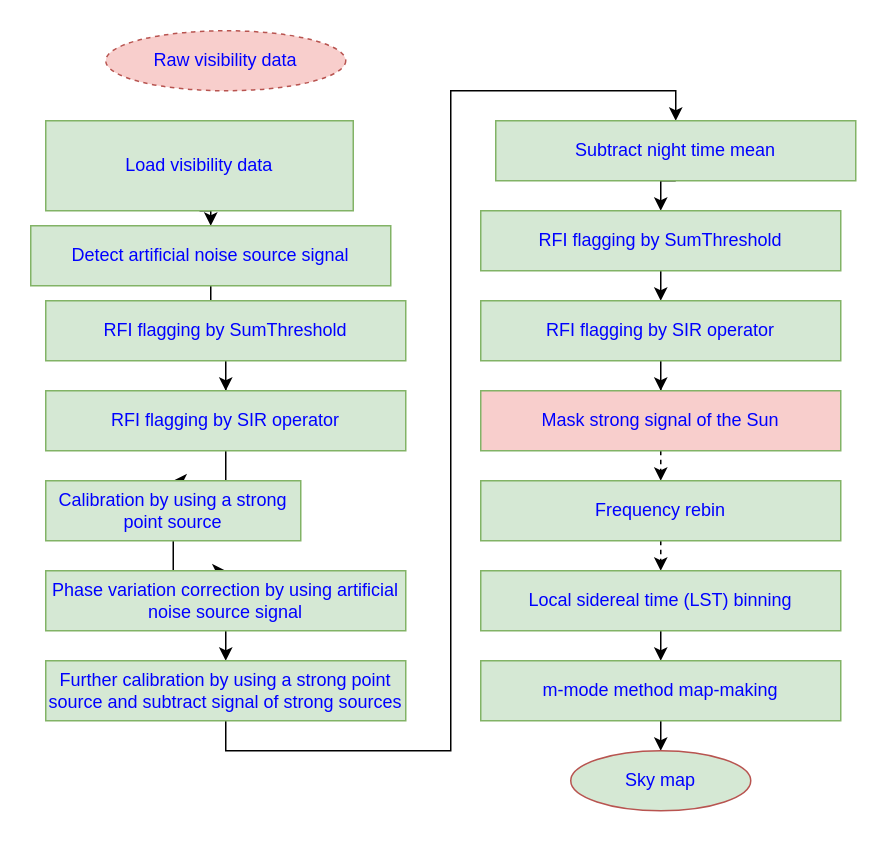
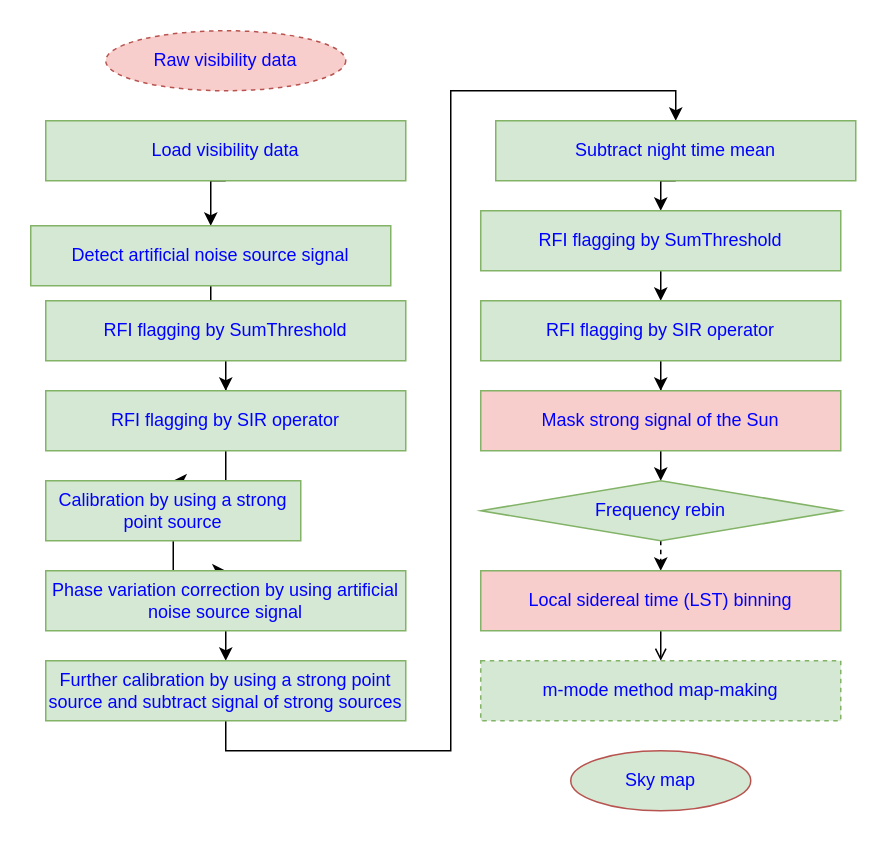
  <mxCell id="0" />
  <mxCell id="1" parent="0" />
  <mxCell id="2" value="Raw visibility data" style="ellipse;whiteSpace=wrap;html=1;fillColor=#f8cecc;strokeColor=#b85450;fontColor=#0000FF;dashed=1;" parent="1" vertex="1"><mxGeometry x="70" y="20" width="160" height="40" as="geometry" /></mxCell>
  <mxCell id="3" style="edgeStyle=orthogonalEdgeStyle;rounded=0;orthogonalLoop=1;jettySize=auto;html=1;exitX=0.5;exitY=1;exitDx=0;exitDy=0;entryX=0.5;entryY=0;entryDx=0;entryDy=0;" parent="1" source="4" target="6" edge="1"><mxGeometry relative="1" as="geometry" /></mxCell>
- <mxCell id="4" value="Load visibility data" style="rounded=0;whiteSpace=wrap;html=1;fillColor=#d5e8d4;strokeColor=#82b366;fontColor=#0000FF;" parent="1" vertex="1"><mxGeometry x="30" y="80" width="205" height="60" as="geometry" /></mxCell>
+ <mxCell id="4" value="Load visibility data" style="rounded=0;whiteSpace=wrap;html=1;fillColor=#d5e8d4;strokeColor=#82b366;fontColor=#0000FF;" parent="1" vertex="1"><mxGeometry x="30" y="80" width="240" height="40" as="geometry" /></mxCell>
  <mxCell id="5" style="edgeStyle=orthogonalEdgeStyle;rounded=0;orthogonalLoop=1;jettySize=auto;html=1;exitX=0.5;exitY=1;exitDx=0;exitDy=0;" parent="1" source="6" target="8" edge="1"><mxGeometry relative="1" as="geometry" /></mxCell>
  <mxCell id="6" value="Detect artificial noise source signal" style="rounded=0;whiteSpace=wrap;html=1;fillColor=#d5e8d4;strokeColor=#82b366;fontColor=#0000FF;" parent="1" vertex="1"><mxGeometry x="20" y="150" width="240" height="40" as="geometry" /></mxCell>
  <mxCell id="7" style="edgeStyle=orthogonalEdgeStyle;rounded=0;orthogonalLoop=1;jettySize=auto;html=1;exitX=0.5;exitY=1;exitDx=0;exitDy=0;" parent="1" source="8" target="10" edge="1"><mxGeometry relative="1" as="geometry" /></mxCell>
  <mxCell id="8" value="RFI flagging by SumThreshold" style="rounded=0;whiteSpace=wrap;html=1;fillColor=#d5e8d4;strokeColor=#82b366;fontColor=#0000FF;" parent="1" vertex="1"><mxGeometry x="30" y="200" width="240" height="40" as="geometry" /></mxCell>
  <mxCell id="9" style="edgeStyle=orthogonalEdgeStyle;rounded=0;orthogonalLoop=1;jettySize=auto;html=1;exitX=0.5;exitY=1;exitDx=0;exitDy=0;" parent="1" source="10" target="12" edge="1"><mxGeometry relative="1" as="geometry" /></mxCell>
  <mxCell id="10" value="RFI flagging by SIR operator" style="rounded=0;whiteSpace=wrap;html=1;fillColor=#d5e8d4;strokeColor=#82b366;fontColor=#0000FF;" parent="1" vertex="1"><mxGeometry x="30" y="260" width="240" height="40" as="geometry" /></mxCell>
  <mxCell id="11" style="edgeStyle=orthogonalEdgeStyle;rounded=0;orthogonalLoop=1;jettySize=auto;html=1;exitX=0.5;exitY=1;exitDx=0;exitDy=0;entryX=0.5;entryY=0;entryDx=0;entryDy=0;" parent="1" source="12" target="14" edge="1"><mxGeometry relative="1" as="geometry" /></mxCell>
  <mxCell id="12" value="Calibration by using a strong point source" style="rounded=0;whiteSpace=wrap;html=1;fillColor=#d5e8d4;strokeColor=#82b366;fontColor=#0000FF;" parent="1" vertex="1"><mxGeometry x="30" y="320" width="170" height="40" as="geometry" /></mxCell>
  <mxCell id="13" style="edgeStyle=orthogonalEdgeStyle;rounded=0;orthogonalLoop=1;jettySize=auto;html=1;exitX=0.5;exitY=1;exitDx=0;exitDy=0;entryX=0.5;entryY=0;entryDx=0;entryDy=0;" parent="1" source="14" target="16" edge="1"><mxGeometry relative="1" as="geometry" /></mxCell>
  <mxCell id="14" value="Phase variation correction by using artificial noise source signal" style="rounded=0;whiteSpace=wrap;html=1;fillColor=#d5e8d4;strokeColor=#82b366;fontColor=#0000FF;" parent="1" vertex="1"><mxGeometry x="30" y="380" width="240" height="40" as="geometry" /></mxCell>
  <mxCell id="15" style="edgeStyle=orthogonalEdgeStyle;rounded=0;orthogonalLoop=1;jettySize=auto;html=1;exitX=0.5;exitY=1;exitDx=0;exitDy=0;entryX=0.5;entryY=0;entryDx=0;entryDy=0;" parent="1" source="16" target="19" edge="1"><mxGeometry relative="1" as="geometry" /></mxCell>
  <mxCell id="16" value="Further calibration by using a strong point source and subtract signal of strong sources" style="rounded=0;whiteSpace=wrap;html=1;fillColor=#d5e8d4;strokeColor=#82b366;fontColor=#0000FF;" parent="1" vertex="1"><mxGeometry x="30" y="440" width="240" height="40" as="geometry" /></mxCell>
  <mxCell id="17" style="edgeStyle=orthogonalEdgeStyle;rounded=0;orthogonalLoop=1;jettySize=auto;html=1;exitX=0.5;exitY=1;exitDx=0;exitDy=0;" parent="1" source="16" target="16" edge="1"><mxGeometry relative="1" as="geometry" /></mxCell>
  <mxCell id="18" style="edgeStyle=orthogonalEdgeStyle;rounded=0;orthogonalLoop=1;jettySize=auto;html=1;exitX=0.5;exitY=1;exitDx=0;exitDy=0;entryX=0.5;entryY=0;entryDx=0;entryDy=0;" parent="1" source="19" target="21" edge="1"><mxGeometry relative="1" as="geometry" /></mxCell>
  <mxCell id="19" value="Subtract night time mean" style="rounded=0;whiteSpace=wrap;html=1;fillColor=#d5e8d4;strokeColor=#82b366;fontColor=#0000FF;" parent="1" vertex="1"><mxGeometry x="330" y="80" width="240" height="40" as="geometry" /></mxCell>
  <mxCell id="20" style="edgeStyle=orthogonalEdgeStyle;rounded=0;orthogonalLoop=1;jettySize=auto;html=1;exitX=0.5;exitY=1;exitDx=0;exitDy=0;entryX=0.5;entryY=0;entryDx=0;entryDy=0;" parent="1" source="21" target="23" edge="1"><mxGeometry relative="1" as="geometry" /></mxCell>
  <mxCell id="21" value="RFI flagging by SumThreshold" style="rounded=0;whiteSpace=wrap;html=1;fillColor=#d5e8d4;strokeColor=#82b366;fontColor=#0000FF;" parent="1" vertex="1"><mxGeometry x="320" y="140" width="240" height="40" as="geometry" /></mxCell>
  <mxCell id="22" style="edgeStyle=orthogonalEdgeStyle;rounded=0;orthogonalLoop=1;jettySize=auto;html=1;exitX=0.5;exitY=1;exitDx=0;exitDy=0;" parent="1" source="23" target="25" edge="1"><mxGeometry relative="1" as="geometry" /></mxCell>
  <mxCell id="23" value="RFI flagging by SIR operator" style="rounded=0;whiteSpace=wrap;html=1;fillColor=#d5e8d4;strokeColor=#82b366;fontColor=#0000FF;" parent="1" vertex="1"><mxGeometry x="320" y="200" width="240" height="40" as="geometry" /></mxCell>
- <mxCell id="24" style="edgeStyle=orthogonalEdgeStyle;rounded=0;orthogonalLoop=1;jettySize=auto;html=1;exitX=0.5;exitY=1;exitDx=0;exitDy=0;entryX=0.5;entryY=0;entryDx=0;entryDy=0;dashed=1;" parent="1" source="25" target="27" edge="1"><mxGeometry relative="1" as="geometry" /></mxCell>
+ <mxCell id="24" style="edgeStyle=orthogonalEdgeStyle;rounded=0;orthogonalLoop=1;jettySize=auto;html=1;exitX=0.5;exitY=1;exitDx=0;exitDy=0;entryX=0.5;entryY=0;entryDx=0;entryDy=0;" parent="1" source="25" target="27" edge="1"><mxGeometry relative="1" as="geometry" /></mxCell>
  <mxCell id="25" value="Mask strong signal of the Sun" style="rounded=0;whiteSpace=wrap;html=1;fillColor=#f8cecc;strokeColor=#82b366;fontColor=#0000FF;" parent="1" vertex="1"><mxGeometry x="320" y="260" width="240" height="40" as="geometry" /></mxCell>
  <mxCell id="26" style="edgeStyle=orthogonalEdgeStyle;rounded=0;orthogonalLoop=1;jettySize=auto;html=1;exitX=0.5;exitY=1;exitDx=0;exitDy=0;entryX=0.5;entryY=0;entryDx=0;entryDy=0;dashed=1;" parent="1" source="27" target="29" edge="1"><mxGeometry relative="1" as="geometry" /></mxCell>
- <mxCell id="27" value="Frequency rebin" style="rounded=0;whiteSpace=wrap;html=1;fillColor=#d5e8d4;strokeColor=#82b366;fontColor=#0000FF;" parent="1" vertex="1"><mxGeometry x="320" y="320" width="240" height="40" as="geometry" /></mxCell>
- <mxCell id="28" style="edgeStyle=orthogonalEdgeStyle;rounded=0;orthogonalLoop=1;jettySize=auto;html=1;exitX=0.5;exitY=1;exitDx=0;exitDy=0;entryX=0.5;entryY=0;entryDx=0;entryDy=0;" parent="1" source="29" target="32" edge="1"><mxGeometry relative="1" as="geometry" /></mxCell>
- <mxCell id="29" value="Local sidereal time (LST) binning" style="rounded=0;whiteSpace=wrap;html=1;fillColor=#d5e8d4;strokeColor=#82b366;fontColor=#0000FF;" parent="1" vertex="1"><mxGeometry x="320" y="380" width="240" height="40" as="geometry" /></mxCell>
+ <mxCell id="27" value="Frequency rebin" style="rhombus;whiteSpace=wrap;html=1;fillColor=#d5e8d4;strokeColor=#82b366;fontColor=#0000FF;" parent="1" vertex="1"><mxGeometry x="320" y="320" width="240" height="40" as="geometry" /></mxCell>
+ <mxCell id="28" style="edgeStyle=orthogonalEdgeStyle;rounded=0;orthogonalLoop=1;jettySize=auto;html=1;exitX=0.5;exitY=1;exitDx=0;exitDy=0;entryX=0.5;entryY=0;entryDx=0;entryDy=0;endArrow=open;" parent="1" source="29" target="32" edge="1"><mxGeometry relative="1" as="geometry" /></mxCell>
+ <mxCell id="29" value="Local sidereal time (LST) binning" style="rounded=0;whiteSpace=wrap;html=1;fillColor=#f8cecc;strokeColor=#82b366;fontColor=#0000FF;" parent="1" vertex="1"><mxGeometry x="320" y="380" width="240" height="40" as="geometry" /></mxCell>
  <mxCell id="30" style="edgeStyle=orthogonalEdgeStyle;rounded=0;orthogonalLoop=1;jettySize=auto;html=1;exitX=0.5;exitY=1;exitDx=0;exitDy=0;" parent="1" source="29" target="29" edge="1"><mxGeometry relative="1" as="geometry" /></mxCell>
- <mxCell id="31" style="edgeStyle=orthogonalEdgeStyle;rounded=0;orthogonalLoop=1;jettySize=auto;html=1;exitX=0.5;exitY=1;exitDx=0;exitDy=0;entryX=0.5;entryY=0;entryDx=0;entryDy=0;" parent="1" source="32" target="33" edge="1"><mxGeometry relative="1" as="geometry" /></mxCell>
- <mxCell id="32" value="m-mode method map-making" style="rounded=0;whiteSpace=wrap;html=1;fillColor=#d5e8d4;strokeColor=#82b366;fontColor=#0000FF;" parent="1" vertex="1"><mxGeometry x="320" y="440" width="240" height="40" as="geometry" /></mxCell>
+ <mxCell id="32" value="m-mode method map-making" style="rounded=0;whiteSpace=wrap;html=1;fillColor=#d5e8d4;strokeColor=#82b366;fontColor=#0000FF;dashed=1;" parent="1" vertex="1"><mxGeometry x="320" y="440" width="240" height="40" as="geometry" /></mxCell>
  <mxCell id="33" value="Sky map" style="ellipse;whiteSpace=wrap;html=1;fillColor=#d5e8d4;strokeColor=#b85450;fontColor=#0000FF;" parent="1" vertex="1"><mxGeometry x="380" y="500" width="120" height="40" as="geometry" /></mxCell>
